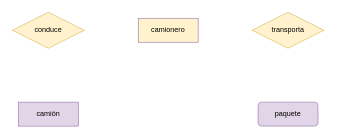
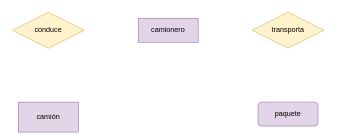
  <mxCell id="0" />
  <mxCell id="1" parent="0" />
- <mxCell id="2" value="camionero" style="whiteSpace=wrap;html=1;align=center;fillColor=#fff2cc;strokeColor=#9673a6;" vertex="1" parent="1"><mxGeometry x="230" y="30" width="100" height="40" as="geometry" /></mxCell>
- <mxCell id="3" value="&lt;div&gt;camión&lt;/div&gt;" style="whiteSpace=wrap;html=1;align=center;fillColor=#e1d5e7;strokeColor=#9673a6;" vertex="1" parent="1"><mxGeometry x="30" y="170" width="100" height="40" as="geometry" /></mxCell>
+ <mxCell id="2" value="camionero" style="whiteSpace=wrap;html=1;align=center;fillColor=#e1d5e7;strokeColor=#9673a6;" vertex="1" parent="1"><mxGeometry x="230" y="30" width="100" height="40" as="geometry" /></mxCell>
+ <mxCell id="3" value="&lt;div&gt;camión&lt;/div&gt;" style="whiteSpace=wrap;html=1;align=center;fillColor=#e1d5e7;strokeColor=#9673a6;" vertex="1" parent="1"><mxGeometry x="30" y="170" width="100" height="50" as="geometry" /></mxCell>
  <mxCell id="4" value="&lt;div&gt;paquete&lt;/div&gt;" style="whiteSpace=wrap;html=1;align=center;fillColor=#e1d5e7;strokeColor=#9673a6;rounded=1;" vertex="1" parent="1"><mxGeometry x="430" y="170" width="100" height="40" as="geometry" /></mxCell>
  <mxCell id="5" value="conduce" style="shape=rhombus;perimeter=rhombusPerimeter;whiteSpace=wrap;html=1;align=center;fillColor=#fff2cc;strokeColor=#d6b656;" vertex="1" parent="1"><mxGeometry x="20" y="20" width="120" height="60" as="geometry" /></mxCell>
  <mxCell id="6" value="transporta" style="shape=rhombus;perimeter=rhombusPerimeter;whiteSpace=wrap;html=1;align=center;fillColor=#fff2cc;strokeColor=#d6b656;" vertex="1" parent="1"><mxGeometry x="420" y="20" width="120" height="60" as="geometry" /></mxCell>
